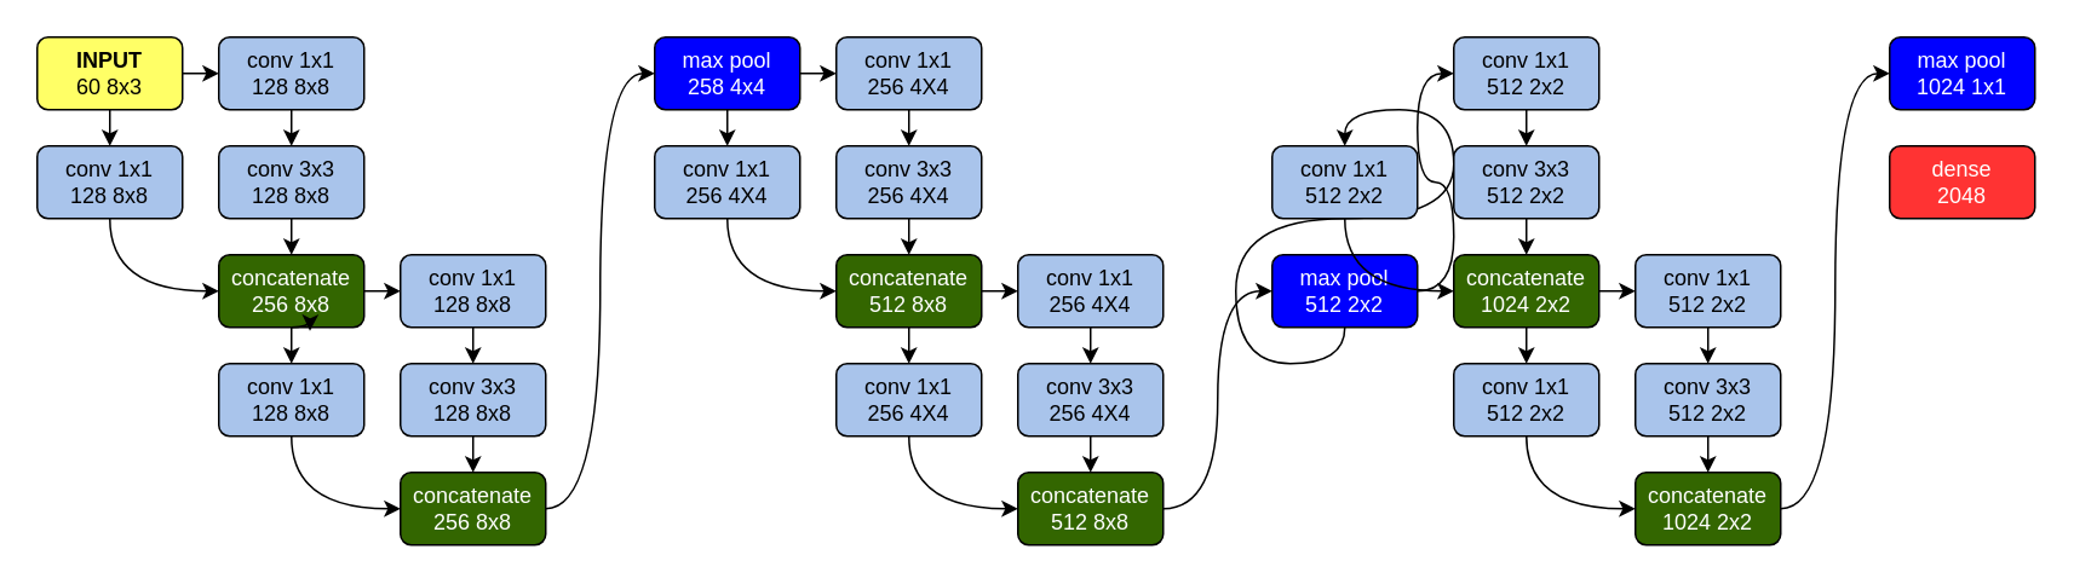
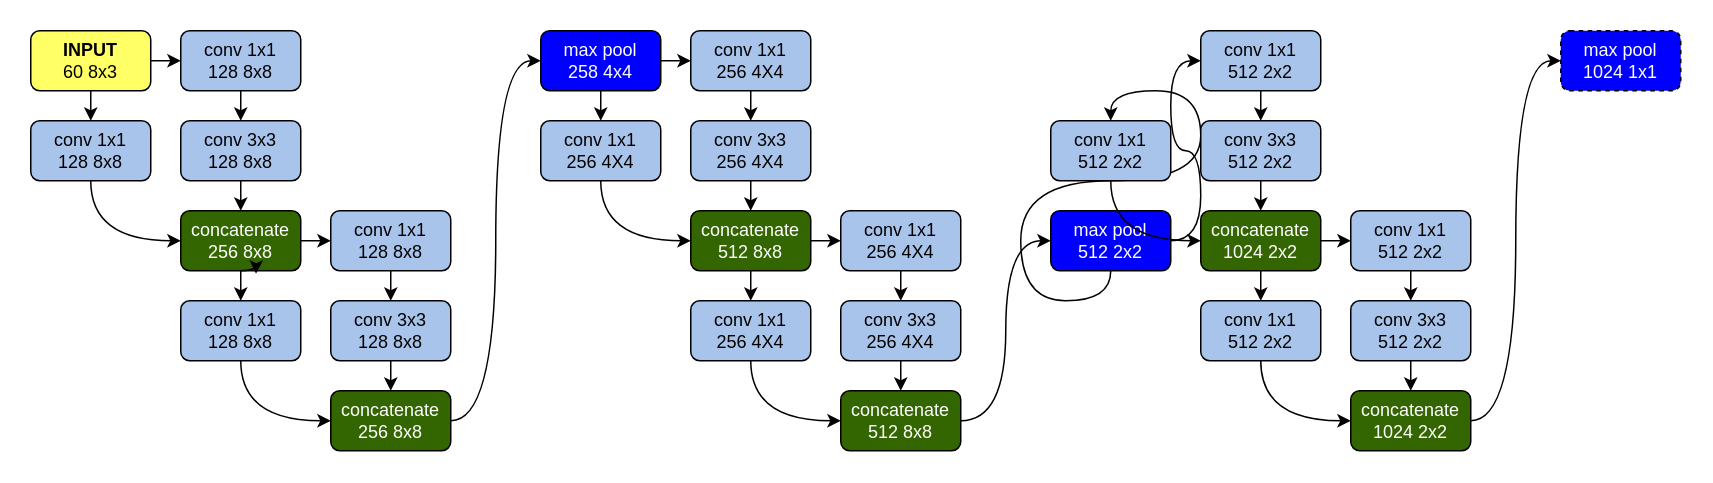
  <mxCell id="0" />
  <mxCell id="1" parent="0" />
  <mxCell id="2" style="edgeStyle=orthogonalEdgeStyle;curved=1;rounded=0;orthogonalLoop=1;jettySize=auto;html=1;exitX=1;exitY=0.5;exitDx=0;exitDy=0;entryX=0;entryY=0.5;entryDx=0;entryDy=0;" edge="1" parent="1" source="4" target="6"><mxGeometry relative="1" as="geometry" /></mxCell>
  <mxCell id="3" style="edgeStyle=orthogonalEdgeStyle;curved=1;rounded=0;orthogonalLoop=1;jettySize=auto;html=1;exitX=0.5;exitY=1;exitDx=0;exitDy=0;entryX=0.5;entryY=0;entryDx=0;entryDy=0;" edge="1" parent="1" source="4" target="15"><mxGeometry relative="1" as="geometry" /></mxCell>
  <mxCell id="4" value="&lt;b&gt;INPUT&lt;/b&gt;&lt;br&gt;60 8x3" style="rounded=1;whiteSpace=wrap;html=1;fillColor=#FFFF66;" vertex="1" parent="1"><mxGeometry x="20" y="20" width="80" height="40" as="geometry" /></mxCell>
  <mxCell id="5" style="edgeStyle=orthogonalEdgeStyle;curved=1;rounded=0;orthogonalLoop=1;jettySize=auto;html=1;exitX=0.5;exitY=1;exitDx=0;exitDy=0;entryX=0.5;entryY=0;entryDx=0;entryDy=0;" edge="1" parent="1" source="6" target="10"><mxGeometry relative="1" as="geometry" /></mxCell>
  <mxCell id="6" value="conv 1x1&lt;br&gt;128 8x8" style="rounded=1;whiteSpace=wrap;html=1;fillColor=#A9C4EB;" vertex="1" parent="1"><mxGeometry x="120" y="20" width="80" height="40" as="geometry" /></mxCell>
  <mxCell id="7" style="edgeStyle=orthogonalEdgeStyle;curved=1;rounded=0;orthogonalLoop=1;jettySize=auto;html=1;exitX=0.5;exitY=1;exitDx=0;exitDy=0;entryX=0;entryY=0.5;entryDx=0;entryDy=0;" edge="1" parent="1" source="8" target="19"><mxGeometry relative="1" as="geometry" /></mxCell>
  <mxCell id="8" value="conv 1x1&lt;br&gt;128 8x8" style="rounded=1;whiteSpace=wrap;html=1;fillColor=#A9C4EB;" vertex="1" parent="1"><mxGeometry x="120" y="200" width="80" height="40" as="geometry" /></mxCell>
  <mxCell id="9" style="edgeStyle=orthogonalEdgeStyle;curved=1;rounded=0;orthogonalLoop=1;jettySize=auto;html=1;exitX=0.5;exitY=1;exitDx=0;exitDy=0;entryX=0.5;entryY=0;entryDx=0;entryDy=0;" edge="1" parent="1" source="10" target="13"><mxGeometry relative="1" as="geometry" /></mxCell>
  <mxCell id="10" value="conv 3x3&lt;br&gt;128 8x8" style="rounded=1;whiteSpace=wrap;html=1;fillColor=#A9C4EB;" vertex="1" parent="1"><mxGeometry x="120" y="80" width="80" height="40" as="geometry" /></mxCell>
  <mxCell id="11" style="edgeStyle=orthogonalEdgeStyle;curved=1;rounded=0;orthogonalLoop=1;jettySize=auto;html=1;exitX=1;exitY=0.5;exitDx=0;exitDy=0;entryX=0;entryY=0.5;entryDx=0;entryDy=0;" edge="1" parent="1" source="13" target="17"><mxGeometry relative="1" as="geometry" /></mxCell>
  <mxCell id="12" style="edgeStyle=orthogonalEdgeStyle;curved=1;rounded=0;orthogonalLoop=1;jettySize=auto;html=1;exitX=0.5;exitY=1;exitDx=0;exitDy=0;entryX=0.5;entryY=0;entryDx=0;entryDy=0;" edge="1" parent="1" source="13" target="8"><mxGeometry relative="1" as="geometry" /></mxCell>
  <mxCell id="13" value="concatenate&lt;br&gt;256 8x8" style="rounded=1;whiteSpace=wrap;html=1;fillColor=#336600;fontColor=#FFFFFF;" vertex="1" parent="1"><mxGeometry x="120" y="140" width="80" height="40" as="geometry" /></mxCell>
  <mxCell id="14" style="edgeStyle=orthogonalEdgeStyle;curved=1;rounded=0;orthogonalLoop=1;jettySize=auto;html=1;exitX=0.5;exitY=1;exitDx=0;exitDy=0;entryX=0;entryY=0.5;entryDx=0;entryDy=0;" edge="1" parent="1" source="15" target="13"><mxGeometry relative="1" as="geometry" /></mxCell>
  <mxCell id="15" value="conv 1x1&lt;br&gt;128 8x8" style="rounded=1;whiteSpace=wrap;html=1;fillColor=#A9C4EB;" vertex="1" parent="1"><mxGeometry x="20" y="80" width="80" height="40" as="geometry" /></mxCell>
  <mxCell id="16" style="edgeStyle=orthogonalEdgeStyle;curved=1;rounded=0;orthogonalLoop=1;jettySize=auto;html=1;exitX=0.5;exitY=1;exitDx=0;exitDy=0;entryX=0.5;entryY=0;entryDx=0;entryDy=0;" edge="1" parent="1" source="17"><mxGeometry relative="1" as="geometry"><mxPoint y="200" as="targetPoint" x="260" /></mxGeometry></mxCell>
  <mxCell id="17" value="conv 1x1&lt;br&gt;128 8x8" style="rounded=1;whiteSpace=wrap;html=1;fillColor=#A9C4EB;" vertex="1" parent="1"><mxGeometry x="220" y="140" width="80" height="40" as="geometry" /></mxCell>
  <mxCell id="18" style="edgeStyle=orthogonalEdgeStyle;curved=1;rounded=0;orthogonalLoop=1;jettySize=auto;html=1;exitX=1;exitY=0.5;exitDx=0;exitDy=0;entryX=0;entryY=0.5;entryDx=0;entryDy=0;" edge="1" parent="1" source="19" target="23"><mxGeometry relative="1" as="geometry" /></mxCell>
  <mxCell id="19" value="concatenate&lt;br&gt;256 8x8" style="rounded=1;whiteSpace=wrap;html=1;fillColor=#336600;fontColor=#FFFFFF;" vertex="1" parent="1"><mxGeometry x="220" y="260" width="80" height="40" as="geometry" /></mxCell>
  <mxCell id="20" style="edgeStyle=orthogonalEdgeStyle;curved=1;rounded=0;orthogonalLoop=1;jettySize=auto;html=1;exitX=0.5;exitY=1;exitDx=0;exitDy=0;entryX=0.5;entryY=0;entryDx=0;entryDy=0;" edge="1" parent="1" target="19"><mxGeometry relative="1" as="geometry"><mxPoint y="240" as="sourcePoint" x="260" /></mxGeometry></mxCell>
  <mxCell id="21" style="edgeStyle=orthogonalEdgeStyle;curved=1;rounded=0;orthogonalLoop=1;jettySize=auto;html=1;exitX=1;exitY=0.5;exitDx=0;exitDy=0;entryX=0;entryY=0.5;entryDx=0;entryDy=0;" edge="1" parent="1" source="23" target="25"><mxGeometry relative="1" as="geometry" /></mxCell>
  <mxCell id="22" style="edgeStyle=orthogonalEdgeStyle;curved=1;rounded=0;orthogonalLoop=1;jettySize=auto;html=1;exitX=0.5;exitY=1;exitDx=0;exitDy=0;entryX=0.5;entryY=0;entryDx=0;entryDy=0;" edge="1" parent="1" source="23" target="27"><mxGeometry relative="1" as="geometry" /></mxCell>
  <mxCell id="23" value="max pool&lt;br&gt;258 4x4" style="rounded=1;whiteSpace=wrap;html=1;fillColor=#0000FF;fontColor=#FFFFFF;" vertex="1" parent="1"><mxGeometry x="360" y="20" width="80" height="40" as="geometry" /></mxCell>
  <mxCell id="24" style="edgeStyle=orthogonalEdgeStyle;curved=1;rounded=0;orthogonalLoop=1;jettySize=auto;html=1;exitX=0.5;exitY=1;exitDx=0;exitDy=0;entryX=0.5;entryY=0;entryDx=0;entryDy=0;" edge="1" parent="1" source="25" target="29"><mxGeometry relative="1" as="geometry" /></mxCell>
  <mxCell id="25" value="conv 1x1&lt;br&gt;256 4X4" style="rounded=1;whiteSpace=wrap;html=1;fillColor=#A9C4EB;" vertex="1" parent="1"><mxGeometry x="460" y="20" width="80" height="40" as="geometry" /></mxCell>
  <mxCell id="26" style="edgeStyle=orthogonalEdgeStyle;curved=1;rounded=0;orthogonalLoop=1;jettySize=auto;html=1;exitX=0.5;exitY=1;exitDx=0;exitDy=0;entryX=0;entryY=0.5;entryDx=0;entryDy=0;" edge="1" parent="1" source="27" target="32"><mxGeometry relative="1" as="geometry" /></mxCell>
  <mxCell id="27" value="conv 1x1&lt;br&gt;256 4X4" style="rounded=1;whiteSpace=wrap;html=1;fillColor=#A9C4EB;" vertex="1" parent="1"><mxGeometry x="360" y="80" width="80" height="40" as="geometry" /></mxCell>
  <mxCell id="28" style="edgeStyle=orthogonalEdgeStyle;curved=1;rounded=0;orthogonalLoop=1;jettySize=auto;html=1;exitX=0.5;exitY=1;exitDx=0;exitDy=0;entryX=0.5;entryY=0;entryDx=0;entryDy=0;" edge="1" parent="1" source="29" target="32"><mxGeometry relative="1" as="geometry" /></mxCell>
  <mxCell id="29" value="conv 3x3&lt;br&gt;256 4X4" style="rounded=1;whiteSpace=wrap;html=1;fillColor=#A9C4EB;" vertex="1" parent="1"><mxGeometry x="460" y="80" width="80" height="40" as="geometry" /></mxCell>
  <mxCell id="30" style="edgeStyle=none;rounded=0;orthogonalLoop=1;jettySize=auto;html=1;exitX=1;exitY=0.5;exitDx=0;exitDy=0;entryX=0;entryY=0.5;entryDx=0;entryDy=0;" edge="1" parent="1" source="32" target="34"><mxGeometry relative="1" as="geometry" /></mxCell>
  <mxCell id="31" style="edgeStyle=none;rounded=0;orthogonalLoop=1;jettySize=auto;html=1;exitX=0.5;exitY=1;exitDx=0;exitDy=0;entryX=0.5;entryY=0;entryDx=0;entryDy=0;" edge="1" parent="1" source="32" target="36"><mxGeometry relative="1" as="geometry" /></mxCell>
  <mxCell id="32" value="concatenate&lt;br&gt;512 8x8" style="rounded=1;whiteSpace=wrap;html=1;fillColor=#336600;fontColor=#FFFFFF;" vertex="1" parent="1"><mxGeometry x="460" y="140" width="80" height="40" as="geometry" /></mxCell>
  <mxCell id="33" style="edgeStyle=orthogonalEdgeStyle;curved=1;rounded=0;orthogonalLoop=1;jettySize=auto;html=1;exitX=0.5;exitY=1;exitDx=0;exitDy=0;entryX=0.5;entryY=0;entryDx=0;entryDy=0;" edge="1" parent="1" source="34" target="38"><mxGeometry relative="1" as="geometry" /></mxCell>
  <mxCell id="34" value="conv 1x1&lt;br&gt;256 4X4" style="rounded=1;whiteSpace=wrap;html=1;fillColor=#A9C4EB;" vertex="1" parent="1"><mxGeometry x="560" y="140" width="80" height="40" as="geometry" /></mxCell>
  <mxCell id="35" style="edgeStyle=orthogonalEdgeStyle;curved=1;rounded=0;orthogonalLoop=1;jettySize=auto;html=1;exitX=0.5;exitY=1;exitDx=0;exitDy=0;entryX=0;entryY=0.5;entryDx=0;entryDy=0;" edge="1" parent="1" source="36" target="40"><mxGeometry relative="1" as="geometry" /></mxCell>
  <mxCell id="36" value="conv 1x1&lt;br&gt;256 4X4" style="rounded=1;whiteSpace=wrap;html=1;fillColor=#A9C4EB;" vertex="1" parent="1"><mxGeometry x="460" y="200" width="80" height="40" as="geometry" /></mxCell>
  <mxCell id="37" style="edgeStyle=orthogonalEdgeStyle;curved=1;rounded=0;orthogonalLoop=1;jettySize=auto;html=1;exitX=0.5;exitY=1;exitDx=0;exitDy=0;entryX=0.5;entryY=0;entryDx=0;entryDy=0;" edge="1" parent="1" source="38" target="40"><mxGeometry relative="1" as="geometry" /></mxCell>
  <mxCell id="38" value="conv 3x3&lt;br&gt;256 4X4" style="rounded=1;whiteSpace=wrap;html=1;fillColor=#A9C4EB;" vertex="1" parent="1"><mxGeometry x="560" y="200" width="80" height="40" as="geometry" /></mxCell>
  <mxCell id="39" style="edgeStyle=orthogonalEdgeStyle;curved=1;rounded=0;orthogonalLoop=1;jettySize=auto;html=1;exitX=1;exitY=0.5;exitDx=0;exitDy=0;entryX=0;entryY=0.5;entryDx=0;entryDy=0;" edge="1" parent="1" source="40" target="43"><mxGeometry relative="1" as="geometry" /></mxCell>
  <mxCell id="40" value="concatenate&lt;br&gt;512 8x8" style="rounded=1;whiteSpace=wrap;html=1;fillColor=#336600;fontColor=#FFFFFF;" vertex="1" parent="1"><mxGeometry x="560" y="260" width="80" height="40" as="geometry" /></mxCell>
  <mxCell id="41" style="edgeStyle=orthogonalEdgeStyle;curved=1;rounded=0;orthogonalLoop=1;jettySize=auto;html=1;exitX=0.5;exitY=1;exitDx=0;exitDy=0;entryX=0.5;entryY=0;entryDx=0;entryDy=0;" edge="1" parent="1" source="43" target="47"><mxGeometry relative="1" as="geometry" /></mxCell>
  <mxCell id="42" style="edgeStyle=orthogonalEdgeStyle;curved=1;rounded=0;orthogonalLoop=1;jettySize=auto;html=1;exitX=1;exitY=0.5;exitDx=0;exitDy=0;entryX=0;entryY=0.5;entryDx=0;entryDy=0;" edge="1" parent="1" source="43" target="49"><mxGeometry relative="1" as="geometry" /></mxCell>
  <mxCell id="43" value="max pool&lt;br&gt;512 2x2" style="rounded=1;whiteSpace=wrap;html=1;fillColor=#0000FF;fontColor=#FFFFFF;" vertex="1" parent="1"><mxGeometry x="700" y="140" width="80" height="40" as="geometry" /></mxCell>
  <mxCell id="44" style="edgeStyle=orthogonalEdgeStyle;curved=1;rounded=0;orthogonalLoop=1;jettySize=auto;html=1;exitX=0.5;exitY=1;exitDx=0;exitDy=0;entryX=0.5;entryY=0;entryDx=0;entryDy=0;" edge="1" parent="1" source="45" target="54"><mxGeometry relative="1" as="geometry" /></mxCell>
  <mxCell id="45" value="conv 3x3&lt;br&gt;512 2x2" style="rounded=1;whiteSpace=wrap;html=1;fillColor=#A9C4EB;" vertex="1" parent="1"><mxGeometry x="800" y="80" width="80" height="40" as="geometry" /></mxCell>
  <mxCell id="46" style="edgeStyle=orthogonalEdgeStyle;curved=1;rounded=0;orthogonalLoop=1;jettySize=auto;html=1;exitX=0.5;exitY=1;exitDx=0;exitDy=0;entryX=0;entryY=0.5;entryDx=0;entryDy=0;" edge="1" parent="1" source="47" target="54"><mxGeometry relative="1" as="geometry" /></mxCell>
  <mxCell id="47" value="conv 1x1&lt;br&gt;512 2x2" style="rounded=1;whiteSpace=wrap;html=1;fillColor=#A9C4EB;" vertex="1" parent="1"><mxGeometry x="700" y="80" width="80" height="40" as="geometry" /></mxCell>
  <mxCell id="48" style="edgeStyle=orthogonalEdgeStyle;curved=1;rounded=0;orthogonalLoop=1;jettySize=auto;html=1;exitX=0.5;exitY=1;exitDx=0;exitDy=0;entryX=0.5;entryY=0;entryDx=0;entryDy=0;" edge="1" parent="1" source="49" target="45"><mxGeometry relative="1" as="geometry" /></mxCell>
  <mxCell id="49" value="conv 1x1&lt;br&gt;512 2x2" style="rounded=1;whiteSpace=wrap;html=1;fillColor=#A9C4EB;" vertex="1" parent="1"><mxGeometry x="800" y="20" width="80" height="40" as="geometry" /></mxCell>
  <mxCell id="50" style="edgeStyle=orthogonalEdgeStyle;curved=1;rounded=0;orthogonalLoop=1;jettySize=auto;html=1;exitX=0.5;exitY=1;exitDx=0;exitDy=0;entryX=0.5;entryY=0;entryDx=0;entryDy=0;" edge="1" parent="1" source="51" target="58"><mxGeometry relative="1" as="geometry" /></mxCell>
  <mxCell id="51" value="conv 1x1&lt;br&gt;512 2x2" style="rounded=1;whiteSpace=wrap;html=1;fillColor=#A9C4EB;" vertex="1" parent="1"><mxGeometry x="900" y="140" width="80" height="40" as="geometry" /></mxCell>
  <mxCell id="52" style="edgeStyle=orthogonalEdgeStyle;curved=1;rounded=0;orthogonalLoop=1;jettySize=auto;html=1;exitX=1;exitY=0.5;exitDx=0;exitDy=0;entryX=0;entryY=0.5;entryDx=0;entryDy=0;" edge="1" parent="1" source="54" target="51"><mxGeometry relative="1" as="geometry" /></mxCell>
  <mxCell id="53" style="edgeStyle=orthogonalEdgeStyle;curved=1;rounded=0;orthogonalLoop=1;jettySize=auto;html=1;exitX=0.5;exitY=1;exitDx=0;exitDy=0;entryX=0.5;entryY=0;entryDx=0;entryDy=0;" edge="1" parent="1" source="54" target="56"><mxGeometry relative="1" as="geometry" /></mxCell>
  <mxCell id="54" value="concatenate&lt;br&gt;1024 2x2" style="rounded=1;whiteSpace=wrap;html=1;fillColor=#336600;fontColor=#FFFFFF;" vertex="1" parent="1"><mxGeometry x="800" y="140" width="80" height="40" as="geometry" /></mxCell>
  <mxCell id="55" style="edgeStyle=orthogonalEdgeStyle;curved=1;rounded=0;orthogonalLoop=1;jettySize=auto;html=1;exitX=0.5;exitY=1;exitDx=0;exitDy=0;entryX=0;entryY=0.5;entryDx=0;entryDy=0;" edge="1" parent="1" source="56" target="60"><mxGeometry relative="1" as="geometry" /></mxCell>
  <mxCell id="56" value="conv 1x1&lt;br&gt;512 2x2" style="rounded=1;whiteSpace=wrap;html=1;fillColor=#A9C4EB;" vertex="1" parent="1"><mxGeometry x="800" y="200" width="80" height="40" as="geometry" /></mxCell>
  <mxCell id="57" style="edgeStyle=orthogonalEdgeStyle;curved=1;rounded=0;orthogonalLoop=1;jettySize=auto;html=1;exitX=0.5;exitY=1;exitDx=0;exitDy=0;entryX=0.5;entryY=0;entryDx=0;entryDy=0;" edge="1" parent="1" source="58" target="60"><mxGeometry relative="1" as="geometry" /></mxCell>
  <mxCell id="58" value="conv 3x3&lt;br&gt;512 2x2" style="rounded=1;whiteSpace=wrap;html=1;fillColor=#A9C4EB;" vertex="1" parent="1"><mxGeometry x="900" y="200" width="80" height="40" as="geometry" /></mxCell>
  <mxCell id="59" style="edgeStyle=orthogonalEdgeStyle;curved=1;rounded=0;orthogonalLoop=1;jettySize=auto;html=1;exitX=1;exitY=0.5;exitDx=0;exitDy=0;entryX=0;entryY=0.5;entryDx=0;entryDy=0;" edge="1" parent="1" source="60" target="61"><mxGeometry relative="1" as="geometry" /></mxCell>
  <mxCell id="60" value="concatenate&lt;br&gt;1024 2x2" style="rounded=1;whiteSpace=wrap;html=1;fillColor=#336600;fontColor=#FFFFFF;" vertex="1" parent="1"><mxGeometry x="900" y="260" width="80" height="40" as="geometry" /></mxCell>
- <mxCell id="61" value="max pool&lt;br&gt;1024 1x1" style="rounded=1;whiteSpace=wrap;html=1;fillColor=#0000FF;fontColor=#FFFFFF;" vertex="1" parent="1"><mxGeometry x="1040" y="20" width="80" height="40" as="geometry" /></mxCell>
- <mxCell id="62" value="dense&lt;br&gt;2048" style="rounded=1;whiteSpace=wrap;html=1;fillColor=#FF3333;fontColor=#FFFFFF;" vertex="1" parent="1"><mxGeometry x="1040" y="80" width="80" height="40" as="geometry" /></mxCell>
+ <mxCell id="61" value="max pool&lt;br&gt;1024 1x1" style="rounded=1;whiteSpace=wrap;html=1;fillColor=#0000FF;fontColor=#FFFFFF;dashed=1;" vertex="1" parent="1"><mxGeometry x="1040" y="20" width="80" height="40" as="geometry" /></mxCell>
  <mxCell id="63" value="conv 3x3&lt;br&gt;128 8x8" style="rounded=1;whiteSpace=wrap;html=1;fillColor=#A9C4EB;" vertex="1" parent="1"><mxGeometry x="220" y="200" width="80" height="40" as="geometry" /></mxCell>
  <mxCell id="64" style="edgeStyle=orthogonalEdgeStyle;curved=1;rounded=0;orthogonalLoop=1;jettySize=auto;html=1;exitX=0.5;exitY=1;exitDx=0;exitDy=0;entryX=0.627;entryY=1.049;entryDx=0;entryDy=0;entryPerimeter=0;fontColor=#FFFFFF;fillColor=#336600;" edge="1" parent="1" source="13" target="13"><mxGeometry relative="1" as="geometry" /></mxCell>
